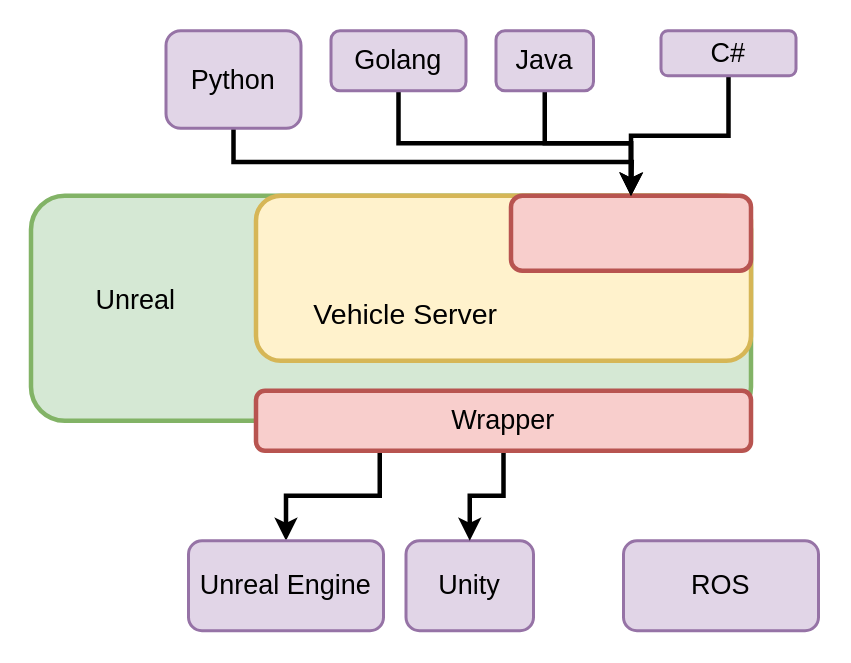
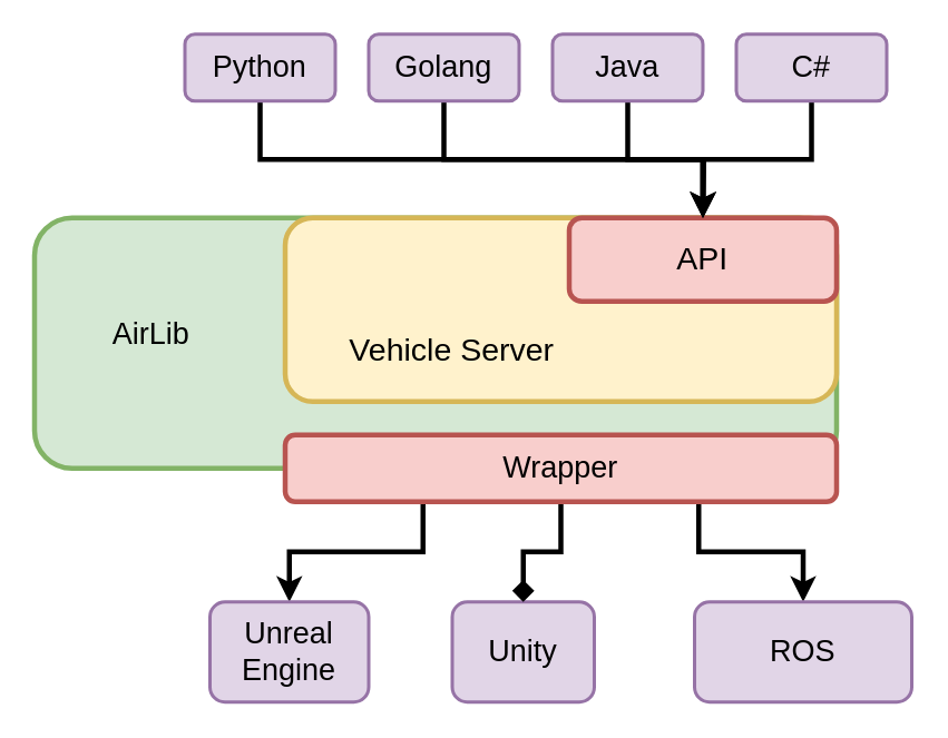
  <mxCell id="0" />
  <mxCell id="1" parent="0" />
  <mxCell id="2" style="edgeStyle=orthogonalEdgeStyle;rounded=0;orthogonalLoop=1;jettySize=auto;html=1;exitX=0.25;exitY=1;exitDx=0;exitDy=0;entryX=0.5;entryY=0;entryDx=0;entryDy=0;fontSize=18;strokeWidth=3;" edge="1" parent="1" source="14" target="11"><mxGeometry relative="1" as="geometry" /></mxCell>
+ <mxCell id="3" style="edgeStyle=orthogonalEdgeStyle;rounded=0;orthogonalLoop=1;jettySize=auto;html=1;exitX=0.75;exitY=1;exitDx=0;exitDy=0;fontSize=18;strokeWidth=3;" edge="1" parent="1" source="14" target="12"><mxGeometry relative="1" as="geometry" /></mxCell>
  <mxCell id="4" value="" style="rounded=1;whiteSpace=wrap;html=1;fillColor=#d5e8d4;strokeColor=#82b366;strokeWidth=3;" vertex="1" parent="1"><mxGeometry x="20" y="130" width="480" height="150" as="geometry" /></mxCell>
  <mxCell id="5" value="" style="rounded=1;whiteSpace=wrap;html=1;fillColor=#fff2cc;strokeColor=#d6b656;strokeWidth=3;" vertex="1" parent="1"><mxGeometry x="170" y="130" width="330" height="110" as="geometry" /></mxCell>
  <mxCell id="6" value="" style="rounded=1;whiteSpace=wrap;html=1;fillColor=#f8cecc;strokeColor=#b85450;strokeWidth=3;" vertex="1" parent="1"><mxGeometry x="340" y="130" width="160" height="50" as="geometry" /></mxCell>
+ <mxCell id="7" value="&lt;font style=&quot;font-size: 19px&quot;&gt;API&lt;/font&gt;" style="text;html=1;strokeColor=none;fillColor=none;align=center;verticalAlign=middle;whiteSpace=wrap;rounded=0;strokeWidth=3;" vertex="1" parent="1"><mxGeometry x="400" y="145" width="40" height="20" as="geometry" /></mxCell>
  <mxCell id="8" value="&lt;font style=&quot;font-size: 19px&quot;&gt;Vehicle Server&lt;/font&gt;" style="text;html=1;strokeColor=none;fillColor=none;align=center;verticalAlign=middle;whiteSpace=wrap;rounded=0;strokeWidth=3;fontSize=18;" vertex="1" parent="1"><mxGeometry x="200" y="200" width="140" height="20" as="geometry" /></mxCell>
- <mxCell id="9" value="Unreal" style="text;html=1;strokeColor=none;fillColor=none;align=center;verticalAlign=middle;whiteSpace=wrap;rounded=0;fontSize=18;strokeWidth=3;" vertex="1" parent="1"><mxGeometry x="70" y="190" width="40" height="20" as="geometry" /></mxCell>
+ <mxCell id="9" value="AirLib" style="text;html=1;strokeColor=none;fillColor=none;align=center;verticalAlign=middle;whiteSpace=wrap;rounded=0;fontSize=18;strokeWidth=3;" vertex="1" parent="1"><mxGeometry x="70" y="190" width="40" height="20" as="geometry" /></mxCell>
  <mxCell id="10" value="Unity" style="rounded=1;whiteSpace=wrap;html=1;strokeWidth=2;fontSize=18;fillColor=#e1d5e7;strokeColor=#9673a6;" vertex="1" parent="1"><mxGeometry x="270" y="360" width="85" height="60" as="geometry" /></mxCell>
- <mxCell id="11" value="Unreal Engine" style="rounded=1;whiteSpace=wrap;html=1;strokeWidth=2;fontSize=18;fillColor=#e1d5e7;strokeColor=#9673a6;" vertex="1" parent="1"><mxGeometry x="125" y="360" width="130" height="60" as="geometry" /></mxCell>
+ <mxCell id="11" value="Unreal Engine" style="rounded=1;whiteSpace=wrap;html=1;strokeWidth=2;fontSize=18;fillColor=#e1d5e7;strokeColor=#9673a6;" vertex="1" parent="1"><mxGeometry x="125" y="360" width="95" height="60" as="geometry" /></mxCell>
  <mxCell id="12" value="ROS" style="rounded=1;whiteSpace=wrap;html=1;strokeWidth=2;fontSize=18;fillColor=#e1d5e7;strokeColor=#9673a6;" vertex="1" parent="1"><mxGeometry x="415" y="360" width="130" height="60" as="geometry" /></mxCell>
- <mxCell id="13" style="edgeStyle=orthogonalEdgeStyle;rounded=0;orthogonalLoop=1;jettySize=auto;html=1;exitX=0.5;exitY=1;exitDx=0;exitDy=0;entryX=0.5;entryY=0;entryDx=0;entryDy=0;fontSize=18;strokeWidth=3;" edge="1" parent="1" source="14" target="10"><mxGeometry relative="1" as="geometry" /></mxCell>
+ <mxCell id="13" style="edgeStyle=orthogonalEdgeStyle;rounded=0;orthogonalLoop=1;jettySize=auto;html=1;exitX=0.5;exitY=1;exitDx=0;exitDy=0;entryX=0.5;entryY=0;entryDx=0;entryDy=0;fontSize=18;strokeWidth=3;endArrow=diamond;" edge="1" parent="1" source="14" target="10"><mxGeometry relative="1" as="geometry" /></mxCell>
  <mxCell id="14" value="Wrapper" style="rounded=1;whiteSpace=wrap;html=1;strokeWidth=3;fontSize=18;fillColor=#f8cecc;strokeColor=#b85450;" vertex="1" parent="1"><mxGeometry x="170" y="260" width="330" height="40" as="geometry" /></mxCell>
  <mxCell id="15" style="edgeStyle=orthogonalEdgeStyle;rounded=0;orthogonalLoop=1;jettySize=auto;html=1;exitX=0.5;exitY=1;exitDx=0;exitDy=0;fontSize=18;strokeWidth=3;" edge="1" parent="1" source="16"><mxGeometry relative="1" as="geometry"><mxPoint x="420" y="130" as="targetPoint" /></mxGeometry></mxCell>
- <mxCell id="16" value="Python" style="rounded=1;whiteSpace=wrap;html=1;strokeWidth=2;fontSize=18;fillColor=#e1d5e7;strokeColor=#9673a6;" vertex="1" parent="1"><mxGeometry x="110" y="20" width="90" height="65" as="geometry" /></mxCell>
+ <mxCell id="16" value="Python" style="rounded=1;whiteSpace=wrap;html=1;strokeWidth=2;fontSize=18;fillColor=#e1d5e7;strokeColor=#9673a6;" vertex="1" parent="1"><mxGeometry x="110" y="20" width="90" height="40" as="geometry" /></mxCell>
  <mxCell id="17" style="edgeStyle=orthogonalEdgeStyle;rounded=0;orthogonalLoop=1;jettySize=auto;html=1;exitX=0.5;exitY=1;exitDx=0;exitDy=0;entryX=0.5;entryY=0;entryDx=0;entryDy=0;fontSize=18;strokeWidth=3;" edge="1" parent="1" source="18" target="6"><mxGeometry relative="1" as="geometry" /></mxCell>
  <mxCell id="18" value="Golang" style="rounded=1;whiteSpace=wrap;html=1;strokeWidth=2;fontSize=18;fillColor=#e1d5e7;strokeColor=#9673a6;" vertex="1" parent="1"><mxGeometry x="220" y="20" width="90" height="40" as="geometry" /></mxCell>
  <mxCell id="19" style="edgeStyle=orthogonalEdgeStyle;rounded=0;orthogonalLoop=1;jettySize=auto;html=1;exitX=0.5;exitY=1;exitDx=0;exitDy=0;entryX=0.5;entryY=0;entryDx=0;entryDy=0;fontSize=18;strokeWidth=3;" edge="1" parent="1" source="20" target="6"><mxGeometry relative="1" as="geometry" /></mxCell>
- <mxCell id="20" value="Java" style="rounded=1;whiteSpace=wrap;html=1;strokeWidth=2;fontSize=18;fillColor=#e1d5e7;strokeColor=#9673a6;" vertex="1" parent="1"><mxGeometry x="330" y="20" width="65" height="40" as="geometry" /></mxCell>
+ <mxCell id="20" value="Java" style="rounded=1;whiteSpace=wrap;html=1;strokeWidth=2;fontSize=18;fillColor=#e1d5e7;strokeColor=#9673a6;" vertex="1" parent="1"><mxGeometry x="330" y="20" width="90" height="40" as="geometry" /></mxCell>
  <mxCell id="21" style="edgeStyle=orthogonalEdgeStyle;rounded=0;orthogonalLoop=1;jettySize=auto;html=1;exitX=0.5;exitY=1;exitDx=0;exitDy=0;entryX=0.5;entryY=0;entryDx=0;entryDy=0;fontSize=18;strokeWidth=3;" edge="1" parent="1" source="22" target="6"><mxGeometry relative="1" as="geometry" /></mxCell>
- <mxCell id="22" value="C#" style="rounded=1;whiteSpace=wrap;html=1;strokeWidth=2;fontSize=18;fillColor=#e1d5e7;strokeColor=#9673a6;" vertex="1" parent="1"><mxGeometry x="440" y="20" width="90" height="30" as="geometry" /></mxCell>
+ <mxCell id="22" value="C#" style="rounded=1;whiteSpace=wrap;html=1;strokeWidth=2;fontSize=18;fillColor=#e1d5e7;strokeColor=#9673a6;" vertex="1" parent="1"><mxGeometry x="440" y="20" width="90" height="40" as="geometry" /></mxCell>
